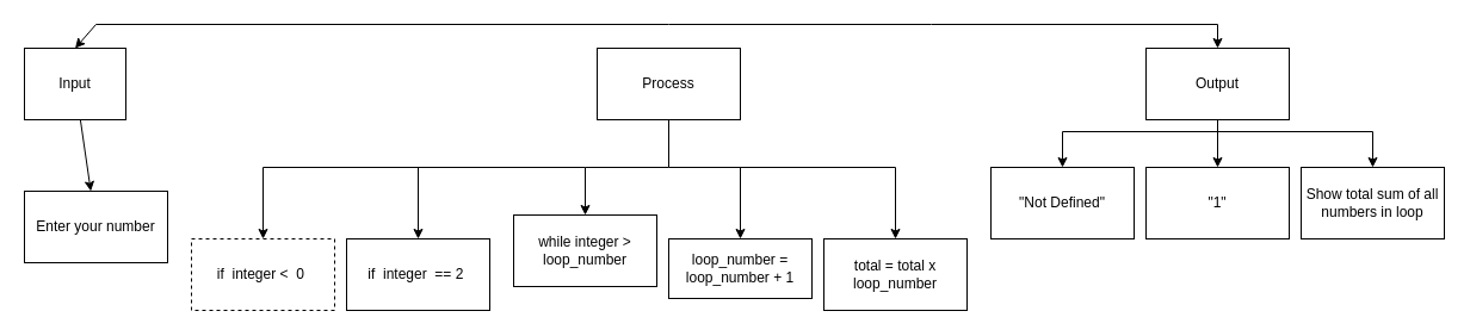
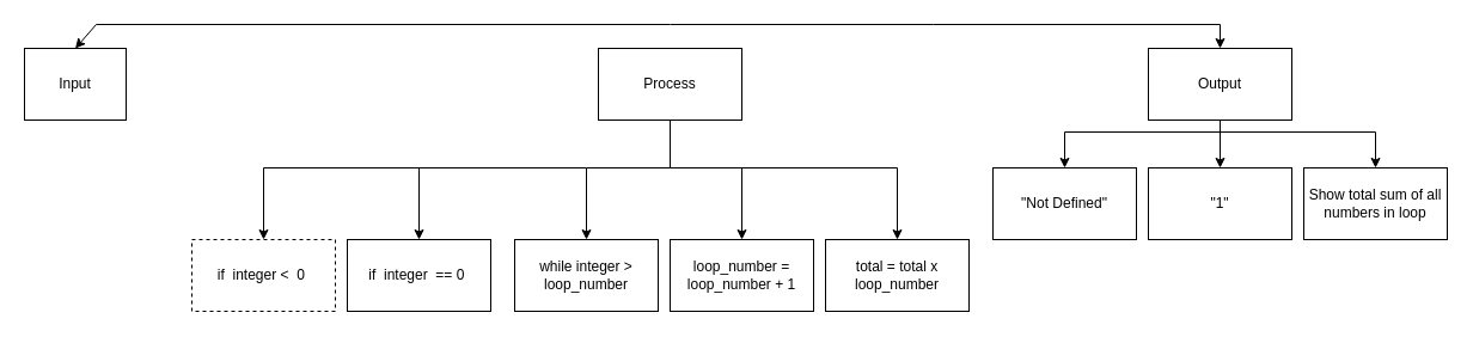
  <mxCell id="0" />
  <mxCell id="1" parent="0" />
  <mxCell id="2" style="edgeStyle=none;rounded=0;html=1;entryX=0.5;entryY=0;entryDx=0;entryDy=0;" parent="1" target="5" edge="1"><mxGeometry relative="1" as="geometry"><mxPoint x="560" y="20" as="sourcePoint" /><Array as="points"><mxPoint x="80" y="20" /></Array></mxGeometry></mxCell>
  <mxCell id="3" style="edgeStyle=none;rounded=0;html=1;entryX=0.5;entryY=0;entryDx=0;entryDy=0;" parent="1" target="16" edge="1"><mxGeometry relative="1" as="geometry"><mxPoint x="560" y="20" as="sourcePoint" /><Array as="points"><mxPoint x="780" y="20" /><mxPoint x="1020" y="20" /></Array></mxGeometry></mxCell>
- <mxCell id="4" value="" style="edgeStyle=none;html=1;" parent="1" source="5" target="17" edge="1"><mxGeometry relative="1" as="geometry" /></mxCell>
  <mxCell id="5" value="Input" style="rounded=0;whiteSpace=wrap;html=1;" parent="1" vertex="1"><mxGeometry x="20" y="40" width="85" height="60" as="geometry" /></mxCell>
  <mxCell id="6" style="edgeStyle=none;rounded=0;html=1;entryX=0.5;entryY=0;entryDx=0;entryDy=0;" parent="1" target="18" edge="1"><mxGeometry relative="1" as="geometry"><mxPoint x="560" y="140" as="sourcePoint" /><Array as="points"><mxPoint x="490" y="140" /></Array></mxGeometry></mxCell>
  <mxCell id="7" value="" style="edgeStyle=none;html=1;" parent="1" target="21" edge="1"><mxGeometry relative="1" as="geometry"><mxPoint x="620" y="140" as="sourcePoint" /></mxGeometry></mxCell>
  <mxCell id="8" style="edgeStyle=none;html=1;entryX=0.5;entryY=0;entryDx=0;entryDy=0;rounded=0;" parent="1" target="20" edge="1"><mxGeometry relative="1" as="geometry"><mxPoint x="560" y="140" as="sourcePoint" /><Array as="points"><mxPoint x="750" y="140" /></Array></mxGeometry></mxCell>
  <mxCell id="9" style="edgeStyle=none;rounded=0;html=1;entryX=0.5;entryY=0;entryDx=0;entryDy=0;endArrow=classic;endFill=1;" parent="1" target="22" edge="1"><mxGeometry relative="1" as="geometry"><mxPoint x="490" y="140" as="sourcePoint" /><Array as="points"><mxPoint x="220" y="140" /></Array></mxGeometry></mxCell>
  <mxCell id="10" style="edgeStyle=none;rounded=0;html=1;endArrow=none;endFill=0;" parent="1" source="12" edge="1"><mxGeometry relative="1" as="geometry"><mxPoint x="560" y="140" as="targetPoint" /></mxGeometry></mxCell>
  <mxCell id="11" style="edgeStyle=none;html=1;entryX=0.5;entryY=0;entryDx=0;entryDy=0;" edge="1" parent="1" target="24"><mxGeometry relative="1" as="geometry"><mxPoint x="350" y="140" as="sourcePoint" /></mxGeometry></mxCell>
  <mxCell id="12" value="Process" style="rounded=0;whiteSpace=wrap;html=1;" parent="1" vertex="1"><mxGeometry x="500" y="40" width="120" height="60" as="geometry" /></mxCell>
  <mxCell id="13" style="edgeStyle=none;rounded=0;html=1;" parent="1" target="19" edge="1"><mxGeometry relative="1" as="geometry"><mxPoint x="940" y="110" as="sourcePoint" /><Array as="points"><mxPoint x="1150" y="110" /></Array></mxGeometry></mxCell>
  <mxCell id="14" style="edgeStyle=none;html=1;entryX=0.5;entryY=0;entryDx=0;entryDy=0;rounded=0;" parent="1" target="23" edge="1"><mxGeometry relative="1" as="geometry"><mxPoint x="960" y="110" as="sourcePoint" /><Array as="points"><mxPoint x="890" y="110" /></Array></mxGeometry></mxCell>
  <mxCell id="15" style="edgeStyle=none;html=1;entryX=0.5;entryY=0;entryDx=0;entryDy=0;" edge="1" parent="1" source="16" target="25"><mxGeometry relative="1" as="geometry" /></mxCell>
  <mxCell id="16" value="Output" style="rounded=0;whiteSpace=wrap;html=1;" parent="1" vertex="1"><mxGeometry x="960" y="40" width="120" height="60" as="geometry" /></mxCell>
- <mxCell id="17" value="Enter your number" style="rounded=0;whiteSpace=wrap;html=1;" parent="1" vertex="1"><mxGeometry x="20" y="160" width="120" height="60" as="geometry" /></mxCell>
- <mxCell id="18" value="while integer &amp;gt; loop_number" style="rounded=0;whiteSpace=wrap;html=1;" parent="1" vertex="1"><mxGeometry x="430" y="180" width="120" height="60" as="geometry" /></mxCell>
+ <mxCell id="18" value="while integer &amp;gt; loop_number" style="rounded=0;whiteSpace=wrap;html=1;" parent="1" vertex="1"><mxGeometry x="430" y="200" width="120" height="60" as="geometry" /></mxCell>
  <mxCell id="19" value="Show total sum of all numbers in loop" style="rounded=0;whiteSpace=wrap;html=1;" parent="1" vertex="1"><mxGeometry x="1090" y="140" width="120" height="60" as="geometry" /></mxCell>
  <mxCell id="20" value="total = total x loop_number" style="rounded=0;whiteSpace=wrap;html=1;" parent="1" vertex="1"><mxGeometry x="690" y="200" width="120" height="60" as="geometry" /></mxCell>
- <mxCell id="21" value="loop_number = loop_number + 1" style="rounded=0;whiteSpace=wrap;html=1;" parent="1" vertex="1"><mxGeometry x="560" y="200" width="120" height="50" as="geometry" /></mxCell>
+ <mxCell id="21" value="loop_number = loop_number + 1" style="rounded=0;whiteSpace=wrap;html=1;" parent="1" vertex="1"><mxGeometry x="560" y="200" width="120" height="60" as="geometry" /></mxCell>
  <mxCell id="22" value="if&amp;nbsp; integer &amp;lt;&amp;nbsp; 0&amp;nbsp;" style="rounded=0;whiteSpace=wrap;html=1;dashed=1;" parent="1" vertex="1"><mxGeometry x="160" y="200" width="120" height="60" as="geometry" /></mxCell>
  <mxCell id="23" value="&quot;Not Defined&quot;" style="rounded=0;whiteSpace=wrap;html=1;" parent="1" vertex="1"><mxGeometry x="830" y="140" width="120" height="60" as="geometry" /></mxCell>
- <mxCell id="24" value="if&amp;nbsp; integer&amp;nbsp; == 2&amp;nbsp;" style="rounded=0;whiteSpace=wrap;html=1;" vertex="1" parent="1"><mxGeometry x="290" y="200" width="120" height="60" as="geometry" /></mxCell>
+ <mxCell id="24" value="if&amp;nbsp; integer&amp;nbsp; == 0&amp;nbsp;" style="rounded=0;whiteSpace=wrap;html=1;" vertex="1" parent="1"><mxGeometry x="290" y="200" width="120" height="60" as="geometry" /></mxCell>
  <mxCell id="25" value="&quot;1&quot;" style="rounded=0;whiteSpace=wrap;html=1;" vertex="1" parent="1"><mxGeometry x="960" y="140" width="120" height="60" as="geometry" /></mxCell>
